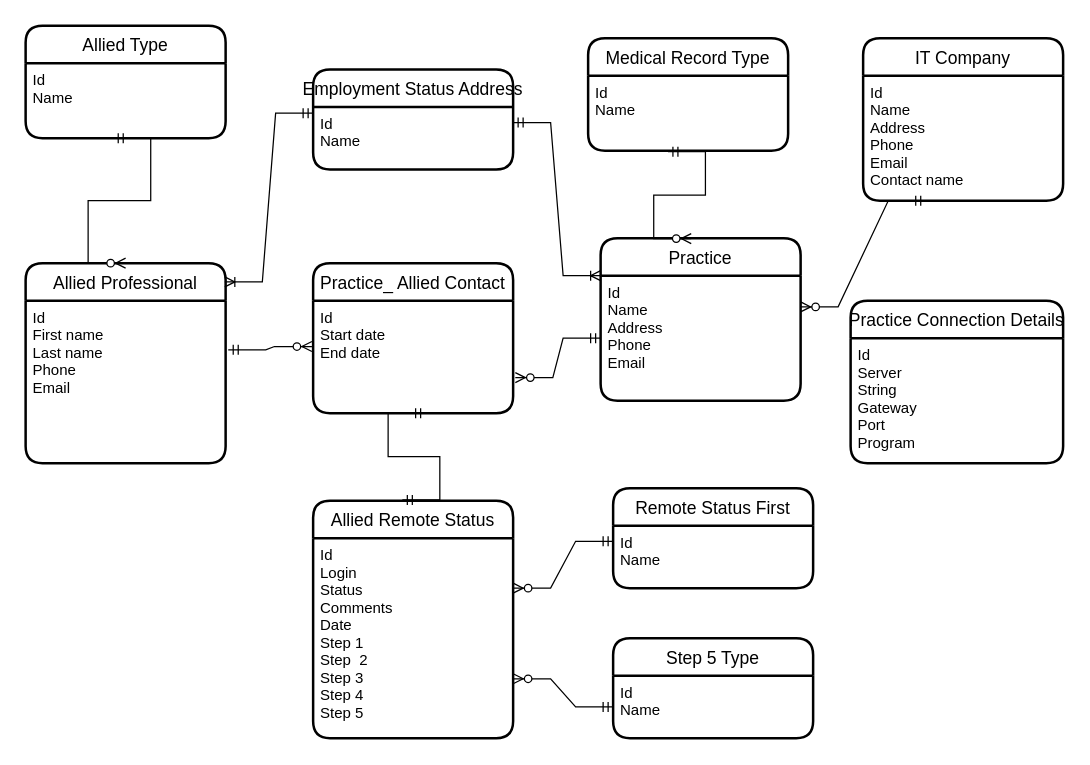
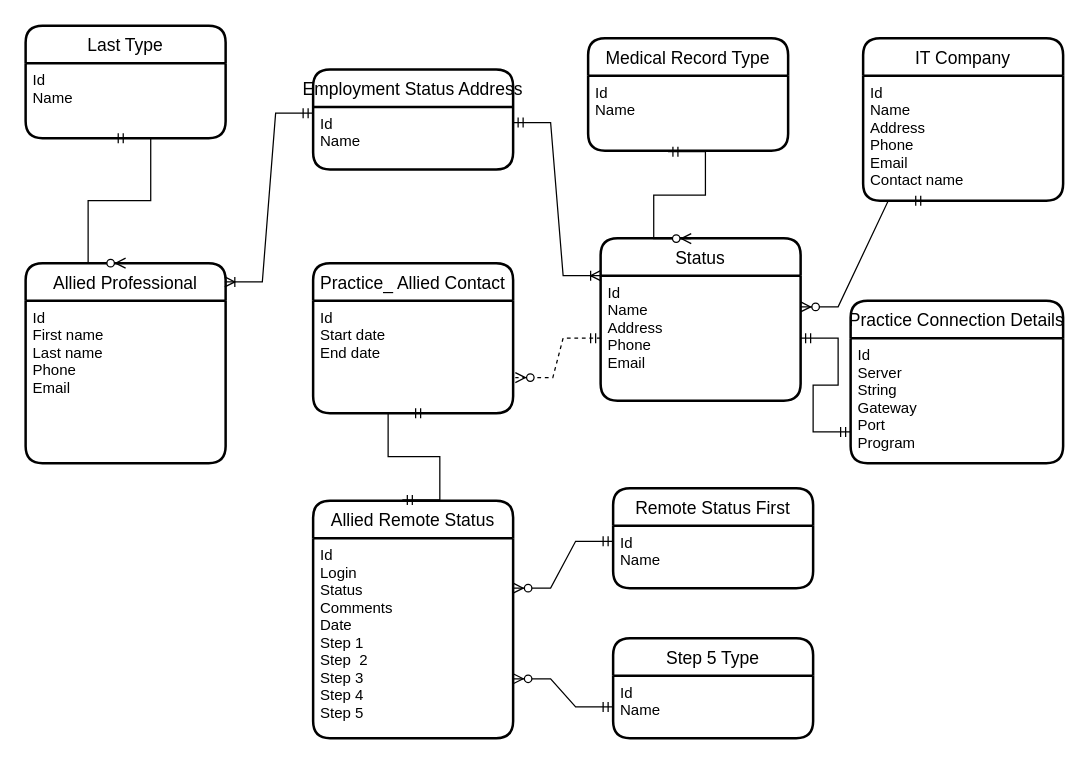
  <mxCell id="0" />
  <mxCell id="1" parent="0" />
- <mxCell id="2" value="Allied Type" style="swimlane;childLayout=stackLayout;horizontal=1;startSize=30;horizontalStack=0;rounded=1;fontSize=14;fontStyle=0;strokeWidth=2;resizeParent=0;resizeLast=1;shadow=0;dashed=0;align=center;" parent="1" vertex="1"><mxGeometry x="20" y="20" width="160" height="90" as="geometry" /></mxCell>
+ <mxCell id="2" value="Last Type" style="swimlane;childLayout=stackLayout;horizontal=1;startSize=30;horizontalStack=0;rounded=1;fontSize=14;fontStyle=0;strokeWidth=2;resizeParent=0;resizeLast=1;shadow=0;dashed=0;align=center;" parent="1" vertex="1"><mxGeometry x="20" y="20" width="160" height="90" as="geometry" /></mxCell>
  <mxCell id="3" value="Id&#10;Name" style="align=left;strokeColor=none;fillColor=none;spacingLeft=4;fontSize=12;verticalAlign=top;resizable=0;rotatable=0;part=1;" parent="2" vertex="1"><mxGeometry y="30" width="160" height="60" as="geometry" /></mxCell>
  <mxCell id="4" value="Allied Professional" style="swimlane;childLayout=stackLayout;horizontal=1;startSize=30;horizontalStack=0;rounded=1;fontSize=14;fontStyle=0;strokeWidth=2;resizeParent=0;resizeLast=1;shadow=0;dashed=0;align=center;" parent="1" vertex="1"><mxGeometry x="20" y="210" width="160" height="160" as="geometry" /></mxCell>
  <mxCell id="5" value="Id&#10;First name&#10;Last name&#10;Phone&#10;Email&#10; " style="align=left;strokeColor=none;fillColor=none;spacingLeft=4;fontSize=12;verticalAlign=top;resizable=0;rotatable=0;part=1;" parent="4" vertex="1"><mxGeometry y="30" width="160" height="130" as="geometry" /></mxCell>
  <mxCell id="6" value="Practice_ Allied Contact" style="swimlane;childLayout=stackLayout;horizontal=1;startSize=30;horizontalStack=0;rounded=1;fontSize=14;fontStyle=0;strokeWidth=2;resizeParent=0;resizeLast=1;shadow=0;dashed=0;align=center;" parent="1" vertex="1"><mxGeometry x="250" y="210" width="160" height="120" as="geometry" /></mxCell>
  <mxCell id="7" value="Id&#10;Start date&#10;End date" style="align=left;strokeColor=none;fillColor=none;spacingLeft=4;fontSize=12;verticalAlign=top;resizable=0;rotatable=0;part=1;" parent="6" vertex="1"><mxGeometry y="30" width="160" height="90" as="geometry" /></mxCell>
  <mxCell id="8" value="Medical Record Type" style="swimlane;childLayout=stackLayout;horizontal=1;startSize=30;horizontalStack=0;rounded=1;fontSize=14;fontStyle=0;strokeWidth=2;resizeParent=0;resizeLast=1;shadow=0;dashed=0;align=center;" parent="1" vertex="1"><mxGeometry x="470" y="30" width="160" height="90" as="geometry" /></mxCell>
  <mxCell id="9" value="Id&#10;Name" style="align=left;strokeColor=none;fillColor=none;spacingLeft=4;fontSize=12;verticalAlign=top;resizable=0;rotatable=0;part=1;" parent="8" vertex="1"><mxGeometry y="30" width="160" height="60" as="geometry" /></mxCell>
  <mxCell id="10" value="IT Company" style="swimlane;childLayout=stackLayout;horizontal=1;startSize=30;horizontalStack=0;rounded=1;fontSize=14;fontStyle=0;strokeWidth=2;resizeParent=0;resizeLast=1;shadow=0;dashed=0;align=center;" parent="1" vertex="1"><mxGeometry x="690" y="30" width="160" height="130" as="geometry" /></mxCell>
  <mxCell id="11" value="Id&#10;Name&#10;Address&#10;Phone&#10;Email&#10;Contact name" style="align=left;strokeColor=none;fillColor=none;spacingLeft=4;fontSize=12;verticalAlign=top;resizable=0;rotatable=0;part=1;" parent="10" vertex="1"><mxGeometry y="30" width="160" height="90" as="geometry" /></mxCell>
  <mxCell id="12" value="&#10;&#10;" style="align=left;strokeColor=none;fillColor=none;spacingLeft=4;fontSize=12;verticalAlign=top;resizable=0;rotatable=0;part=1;" parent="10" vertex="1"><mxGeometry y="120" width="160" height="10" as="geometry" /></mxCell>
- <mxCell id="13" value="Practice" style="swimlane;childLayout=stackLayout;horizontal=1;startSize=30;horizontalStack=0;rounded=1;fontSize=14;fontStyle=0;strokeWidth=2;resizeParent=0;resizeLast=1;shadow=0;dashed=0;align=center;" parent="1" vertex="1"><mxGeometry x="480" y="190" width="160" height="130" as="geometry" /></mxCell>
+ <mxCell id="13" value="Status" style="swimlane;childLayout=stackLayout;horizontal=1;startSize=30;horizontalStack=0;rounded=1;fontSize=14;fontStyle=0;strokeWidth=2;resizeParent=0;resizeLast=1;shadow=0;dashed=0;align=center;" parent="1" vertex="1"><mxGeometry x="480" y="190" width="160" height="130" as="geometry" /></mxCell>
  <mxCell id="14" value="Id&#10;Name&#10;Address&#10;Phone&#10;Email" style="align=left;strokeColor=none;fillColor=none;spacingLeft=4;fontSize=12;verticalAlign=top;resizable=0;rotatable=0;part=1;" parent="13" vertex="1"><mxGeometry y="30" width="160" height="100" as="geometry" /></mxCell>
  <mxCell id="15" value="Allied Remote Status" style="swimlane;childLayout=stackLayout;horizontal=1;startSize=30;horizontalStack=0;rounded=1;fontSize=14;fontStyle=0;strokeWidth=2;resizeParent=0;resizeLast=1;shadow=0;dashed=0;align=center;" parent="1" vertex="1"><mxGeometry x="250" y="400" width="160" height="190" as="geometry" /></mxCell>
  <mxCell id="16" value="Id&#10;Login&#10;Status&#10;Comments&#10;Date&#10;Step 1&#10;Step  2&#10;Step 3&#10;Step 4&#10;Step 5&#10;" style="align=left;strokeColor=none;fillColor=none;spacingLeft=4;fontSize=12;verticalAlign=top;resizable=0;rotatable=0;part=1;" parent="15" vertex="1"><mxGeometry y="30" width="160" height="160" as="geometry" /></mxCell>
  <mxCell id="17" value="Practice Connection Details" style="swimlane;childLayout=stackLayout;horizontal=1;startSize=30;horizontalStack=0;rounded=1;fontSize=14;fontStyle=0;strokeWidth=2;resizeParent=0;resizeLast=1;shadow=0;dashed=0;align=center;" parent="1" vertex="1"><mxGeometry x="680" y="240" width="170" height="130" as="geometry" /></mxCell>
  <mxCell id="18" value="Id&#10;Server&#10;String&#10;Gateway&#10;Port&#10;Program" style="align=left;strokeColor=none;fillColor=none;spacingLeft=4;fontSize=12;verticalAlign=top;resizable=0;rotatable=0;part=1;" parent="17" vertex="1"><mxGeometry y="30" width="170" height="100" as="geometry" /></mxCell>
  <mxCell id="19" value="Remote Status First" style="swimlane;childLayout=stackLayout;horizontal=1;startSize=30;horizontalStack=0;rounded=1;fontSize=14;fontStyle=0;strokeWidth=2;resizeParent=0;resizeLast=1;shadow=0;dashed=0;align=center;" parent="1" vertex="1"><mxGeometry x="490" y="390" width="160" height="80" as="geometry" /></mxCell>
  <mxCell id="20" value="Id&#10;Name" style="align=left;strokeColor=none;fillColor=none;spacingLeft=4;fontSize=12;verticalAlign=top;resizable=0;rotatable=0;part=1;" parent="19" vertex="1"><mxGeometry y="30" width="160" height="50" as="geometry" /></mxCell>
  <mxCell id="21" value="Step 5 Type" style="swimlane;childLayout=stackLayout;horizontal=1;startSize=30;horizontalStack=0;rounded=1;fontSize=14;fontStyle=0;strokeWidth=2;resizeParent=0;resizeLast=1;shadow=0;dashed=0;align=center;" parent="1" vertex="1"><mxGeometry x="490" y="510" width="160" height="80" as="geometry" /></mxCell>
  <mxCell id="22" value="Id&#10;Name" style="align=left;strokeColor=none;fillColor=none;spacingLeft=4;fontSize=12;verticalAlign=top;resizable=0;rotatable=0;part=1;" parent="21" vertex="1"><mxGeometry y="30" width="160" height="50" as="geometry" /></mxCell>
  <mxCell id="23" value="Employment Status Address" style="swimlane;childLayout=stackLayout;horizontal=1;startSize=30;horizontalStack=0;rounded=1;fontSize=14;fontStyle=0;strokeWidth=2;resizeParent=0;resizeLast=1;shadow=0;dashed=0;align=center;" parent="1" vertex="1"><mxGeometry x="250" y="55" width="160" height="80" as="geometry" /></mxCell>
  <mxCell id="24" value="Id&#10;Name" style="align=left;strokeColor=none;fillColor=none;spacingLeft=4;fontSize=12;verticalAlign=top;resizable=0;rotatable=0;part=1;" parent="23" vertex="1"><mxGeometry y="30" width="160" height="50" as="geometry" /></mxCell>
  <mxCell id="25" value="" style="edgeStyle=entityRelationEdgeStyle;fontSize=12;html=1;endArrow=ERzeroToMany;startArrow=ERmandOne;rounded=0;entryX=0.5;entryY=0;entryDx=0;entryDy=0;exitX=0.438;exitY=1;exitDx=0;exitDy=0;exitPerimeter=0;" parent="1" source="3" target="4" edge="1"><mxGeometry width="100" height="100" relative="1" as="geometry"><mxPoint x="170.08" y="50" as="sourcePoint" /><mxPoint x="70.08" y="150" as="targetPoint" /></mxGeometry></mxCell>
- <mxCell id="26" value="" style="edgeStyle=entityRelationEdgeStyle;fontSize=12;html=1;endArrow=ERzeroToMany;startArrow=ERmandOne;rounded=0;entryX=-0.006;entryY=0.408;entryDx=0;entryDy=0;entryPerimeter=0;exitX=1.013;exitY=0.303;exitDx=0;exitDy=0;exitPerimeter=0;" parent="1" source="5" target="7" edge="1"><mxGeometry width="100" height="100" relative="1" as="geometry"><mxPoint x="150" y="420" as="sourcePoint" /><mxPoint x="250" y="320" as="targetPoint" /></mxGeometry></mxCell>
- <mxCell id="27" value="" style="edgeStyle=entityRelationEdgeStyle;fontSize=12;html=1;endArrow=ERzeroToMany;startArrow=ERmandOne;rounded=0;exitX=0;exitY=0.5;exitDx=0;exitDy=0;entryX=1.011;entryY=0.684;entryDx=0;entryDy=0;entryPerimeter=0;" parent="1" source="14" target="7" edge="1"><mxGeometry width="100" height="100" relative="1" as="geometry"><mxPoint x="610" y="150" as="sourcePoint" /><mxPoint x="410" y="270" as="targetPoint" /></mxGeometry></mxCell>
+ <mxCell id="27" value="" style="edgeStyle=entityRelationEdgeStyle;fontSize=12;html=1;endArrow=ERzeroToMany;startArrow=ERmandOne;rounded=0;exitX=0;exitY=0.5;exitDx=0;exitDy=0;entryX=1.011;entryY=0.684;entryDx=0;entryDy=0;entryPerimeter=0;dashed=1;" parent="1" source="14" target="7" edge="1"><mxGeometry width="100" height="100" relative="1" as="geometry"><mxPoint x="610" y="150" as="sourcePoint" /><mxPoint x="410" y="270" as="targetPoint" /></mxGeometry></mxCell>
  <mxCell id="28" value="" style="edgeStyle=entityRelationEdgeStyle;fontSize=12;html=1;endArrow=ERzeroToMany;startArrow=ERmandOne;rounded=0;exitX=0.399;exitY=1.014;exitDx=0;exitDy=0;exitPerimeter=0;entryX=0.453;entryY=0.003;entryDx=0;entryDy=0;entryPerimeter=0;" parent="1" source="9" target="13" edge="1"><mxGeometry width="100" height="100" relative="1" as="geometry"><mxPoint x="340" y="145" as="sourcePoint" /><mxPoint x="450" y="210" as="targetPoint" /></mxGeometry></mxCell>
  <mxCell id="29" value="" style="edgeStyle=entityRelationEdgeStyle;fontSize=12;html=1;endArrow=ERzeroToMany;startArrow=ERmandOne;rounded=0;entryX=1;entryY=0.25;entryDx=0;entryDy=0;exitX=0.313;exitY=1.014;exitDx=0;exitDy=0;exitPerimeter=0;" parent="1" source="12" target="14" edge="1"><mxGeometry width="100" height="100" relative="1" as="geometry"><mxPoint x="770" y="160" as="sourcePoint" /><mxPoint x="670" y="260" as="targetPoint" /></mxGeometry></mxCell>
  <mxCell id="30" value="" style="edgeStyle=entityRelationEdgeStyle;fontSize=12;html=1;endArrow=ERzeroToMany;startArrow=ERmandOne;rounded=0;exitX=0;exitY=0.25;exitDx=0;exitDy=0;entryX=1;entryY=0.25;entryDx=0;entryDy=0;" parent="1" source="20" target="16" edge="1"><mxGeometry width="100" height="100" relative="1" as="geometry"><mxPoint x="540" y="490" as="sourcePoint" /><mxPoint x="440" y="590" as="targetPoint" /></mxGeometry></mxCell>
  <mxCell id="31" value="" style="edgeStyle=entityRelationEdgeStyle;fontSize=12;html=1;endArrow=ERzeroToMany;startArrow=ERmandOne;rounded=0;exitX=0;exitY=0.5;exitDx=0;exitDy=0;entryX=1;entryY=0.75;entryDx=0;entryDy=0;" parent="1" source="22" target="15" edge="1"><mxGeometry width="100" height="100" relative="1" as="geometry"><mxPoint x="510" y="617.5" as="sourcePoint" /><mxPoint x="390" y="602.5" as="targetPoint" /></mxGeometry></mxCell>
  <mxCell id="32" value="" style="edgeStyle=entityRelationEdgeStyle;fontSize=12;html=1;endArrow=ERoneToMany;startArrow=ERmandOne;rounded=0;exitX=0;exitY=0.1;exitDx=0;exitDy=0;entryX=0.996;entryY=0.094;entryDx=0;entryDy=0;entryPerimeter=0;exitPerimeter=0;" parent="1" source="24" target="4" edge="1"><mxGeometry width="100" height="100" relative="1" as="geometry"><mxPoint x="100" y="450" as="sourcePoint" /><mxPoint x="200" y="350" as="targetPoint" /></mxGeometry></mxCell>
  <mxCell id="33" value="" style="edgeStyle=entityRelationEdgeStyle;fontSize=12;html=1;endArrow=ERoneToMany;startArrow=ERmandOne;rounded=0;exitX=1;exitY=0.25;exitDx=0;exitDy=0;entryX=0;entryY=0;entryDx=0;entryDy=0;" parent="1" source="24" target="14" edge="1"><mxGeometry width="100" height="100" relative="1" as="geometry"><mxPoint x="190" y="490" as="sourcePoint" /><mxPoint x="290" y="390" as="targetPoint" /></mxGeometry></mxCell>
  <mxCell id="34" value="" style="edgeStyle=entityRelationEdgeStyle;fontSize=12;html=1;endArrow=ERmandOne;startArrow=ERmandOne;rounded=0;exitX=0.446;exitY=-0.003;exitDx=0;exitDy=0;exitPerimeter=0;" parent="1" source="15" edge="1"><mxGeometry width="100" height="100" relative="1" as="geometry"><mxPoint x="330" y="390" as="sourcePoint" /><mxPoint x="340" y="330" as="targetPoint" /></mxGeometry></mxCell>
+ <mxCell id="35" value="" style="edgeStyle=entityRelationEdgeStyle;fontSize=12;html=1;endArrow=ERmandOne;startArrow=ERmandOne;rounded=0;entryX=0;entryY=0.75;entryDx=0;entryDy=0;" edge="1" parent="1" source="14" target="18"><mxGeometry width="100" height="100" relative="1" as="geometry"><mxPoint x="580" y="420" as="sourcePoint" /><mxPoint x="680" y="320" as="targetPoint" /></mxGeometry></mxCell>
